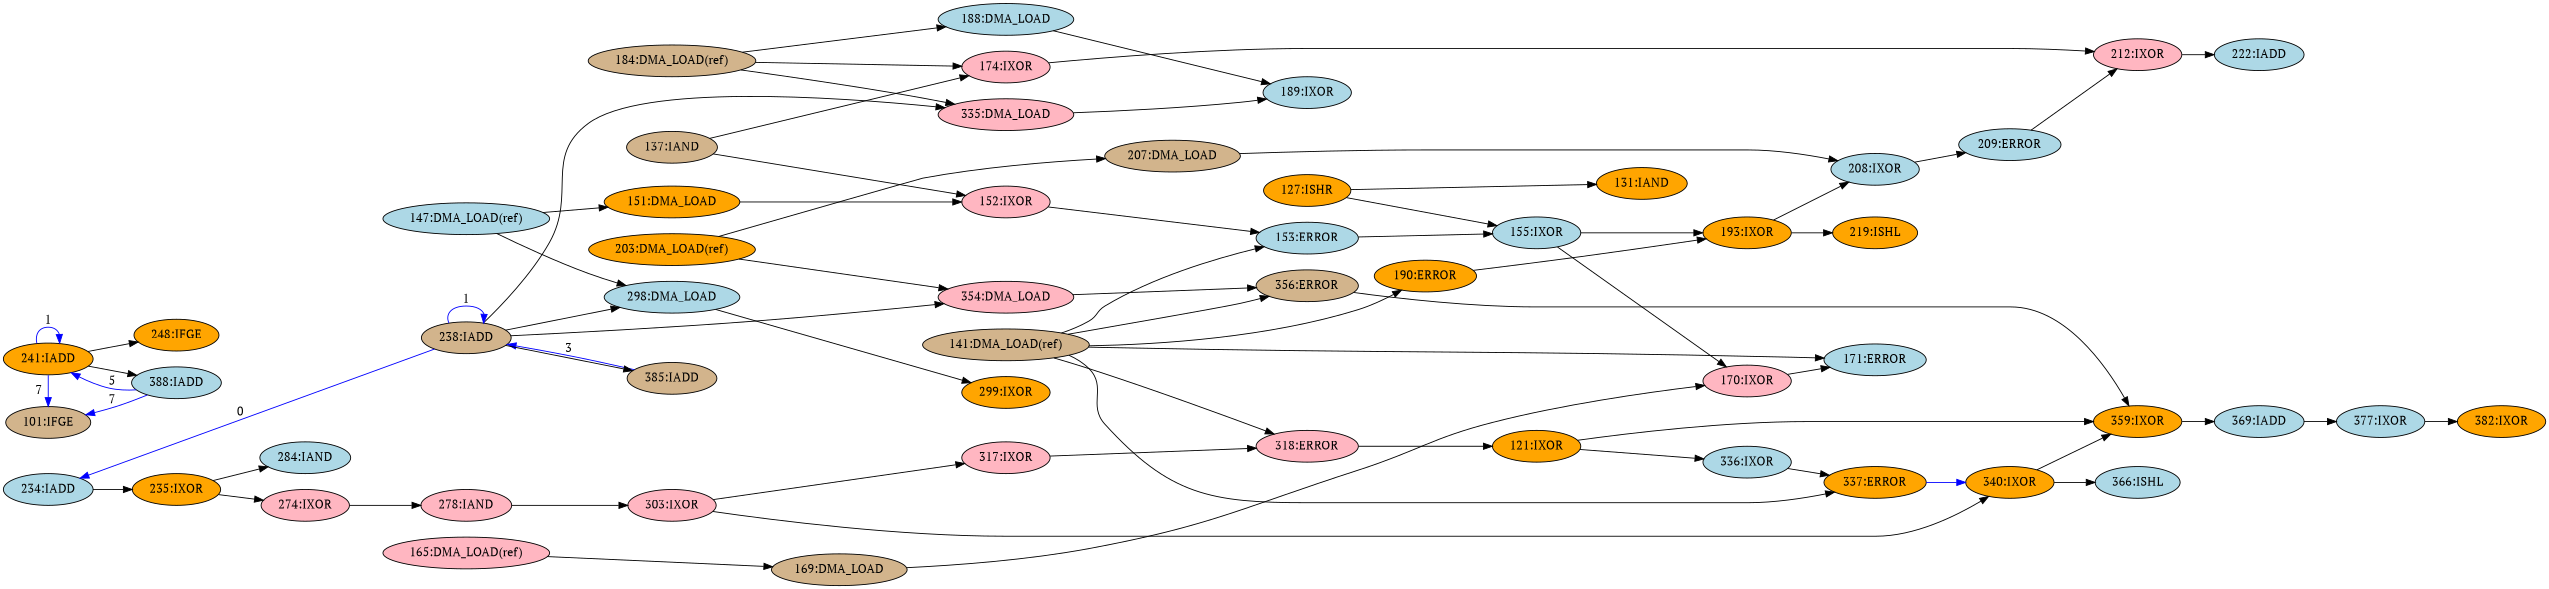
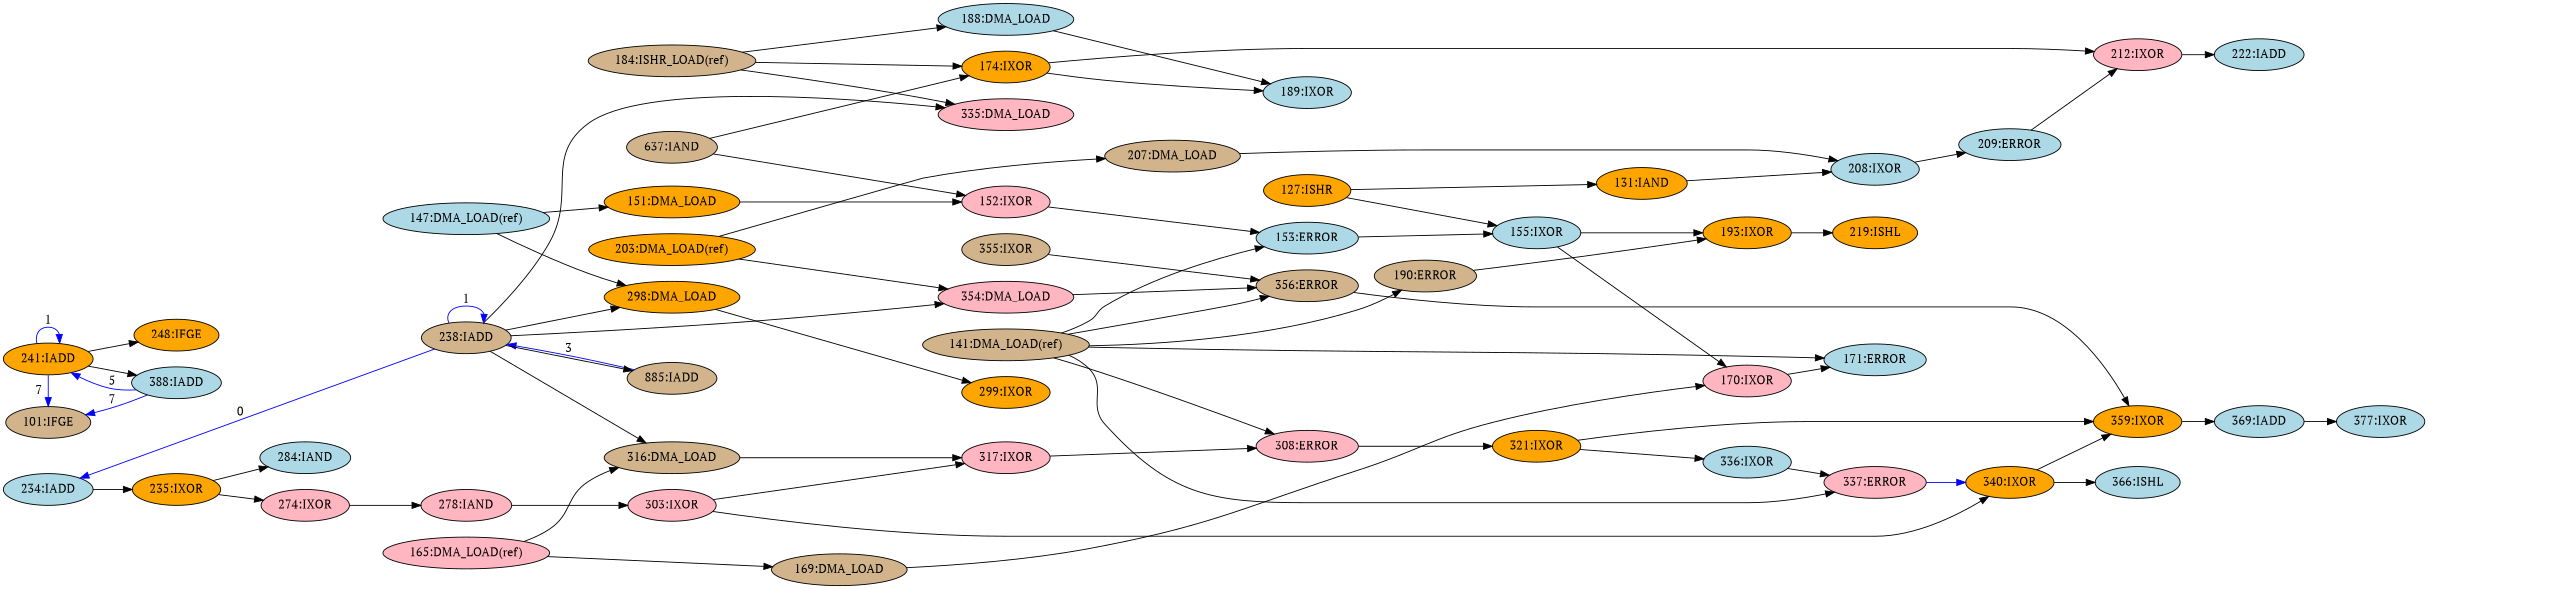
  digraph {
    fontname="PT Serif"
    rankdir=LR
    node [fillcolor=lightblue fontname="PT Serif" style=filled]
    edge [fontname="PT Serif"]
    n1 [label="209:ERROR"]
    n2 [fillcolor=lightpink label="212:IXOR"]
    n3 [label="222:IADD"]
    n4 [fillcolor=tan label="141:DMA_LOAD(ref)"]
-   n5 [fillcolor=orange label="337:ERROR"]
+   n5 [fillcolor=lightpink label="337:ERROR"]
    n6 [label="153:ERROR"]
    n7 [fillcolor=tan label="356:ERROR"]
-   n8 [fillcolor=lightpink label="318:ERROR"]
+   n8 [fillcolor=lightpink label="308:ERROR"]
    n9 [label="171:ERROR"]
-   n10 [fillcolor=orange label="190:ERROR"]
+   n10 [fillcolor=tan label="190:ERROR"]
    n11 [fillcolor=orange label="340:IXOR"]
    n12 [label="155:IXOR"]
    n13 [fillcolor=orange label="359:IXOR"]
-   n14 [fillcolor=orange label="121:IXOR"]
+   n14 [fillcolor=orange label="321:IXOR"]
    n15 [fillcolor=orange label="193:IXOR"]
    n16 [label="208:IXOR"]
    n17 [label="336:IXOR"]
    n18 [label="369:IADD"]
    n19 [fillcolor=lightpink label="335:DMA_LOAD"]
    n20 [fillcolor=tan label="207:DMA_LOAD"]
    n21 [fillcolor=orange label="203:DMA_LOAD(ref)"]
    n22 [fillcolor=lightpink label="354:DMA_LOAD"]
    n23 [label="284:IAND"]
    n24 [fillcolor=orange label="299:IXOR"]
    n25 [fillcolor=orange label="235:IXOR"]
    n26 [fillcolor=lightpink label="274:IXOR"]
    n27 [fillcolor=lightpink label="278:IAND"]
    n28 [label="366:ISHL"]
    n29 [fillcolor=lightpink label="303:IXOR"]
    n30 [fillcolor=lightpink label="317:IXOR"]
    n31 [label="377:IXOR"]
-   n32 [fillcolor=orange label="382:IXOR"]
    n33 [fillcolor=orange label="248:IFGE"]
    n34 [fillcolor=orange label="241:IADD"]
    n35 [label="388:IADD"]
    n36 [fillcolor=tan label="101:IFGE"]
    n37 [fillcolor=lightpink label="170:IXOR"]
    n38 [fillcolor=orange label="219:ISHL"]
    n39 [fillcolor=orange label="131:IAND"]
-   n40 [fillcolor=tan label="385:IADD"]
+   n40 [fillcolor=tan label="885:IADD"]
    n41 [fillcolor=tan label="238:IADD"]
    n42 [label="234:IADD"]
-   n44 [label="298:DMA_LOAD"]
+   n43 [fillcolor=tan label="316:DMA_LOAD"]
+   n44 [fillcolor=orange label="298:DMA_LOAD"]
+   n45 [fillcolor=tan label="355:IXOR"]
    n46 [fillcolor=tan label="169:DMA_LOAD"]
    n47 [fillcolor=lightpink label="165:DMA_LOAD(ref)"]
    n48 [fillcolor=lightpink label="152:IXOR"]
-   n49 [fillcolor=tan label="137:IAND"]
-   n50 [fillcolor=lightpink label="174:IXOR"]
+   n49 [fillcolor=tan label="637:IAND"]
+   n50 [fillcolor=orange label="174:IXOR"]
    n51 [label="189:IXOR"]
    n52 [fillcolor=orange label="151:DMA_LOAD"]
    n53 [label="188:DMA_LOAD"]
    n54 [label="147:DMA_LOAD(ref)"]
-   n55 [fillcolor=tan label="184:DMA_LOAD(ref)"]
+   n55 [fillcolor=tan label="184:ISHR_LOAD(ref)"]
    n56 [fillcolor=orange label="127:ISHR"]
    n1 -> n2
    n2 -> n3
    n4 -> n5
    n4 -> n6
    n4 -> n7
    n4 -> n8
    n4 -> n9
    n4 -> n10
    n5 -> n11 [color=blue]
    n6 -> n12
    n7 -> n13
    n8 -> n14
    n10 -> n15
    n11 -> n13
    n11 -> n28
    n12 -> n15
    n12 -> n37
    n13 -> n18
    n14 -> n13
    n14 -> n17
-   n15 -> n16
+   n39 -> n16
    n15 -> n38
    n16 -> n1
    n17 -> n5
    n18 -> n31
    n20 -> n16
    n21 -> n20
    n21 -> n22
    n22 -> n7
    n25 -> n23
    n25 -> n26
    n26 -> n27
    n27 -> n29
    n29 -> n11
    n29 -> n30
    n30 -> n8
-   n31 -> n32
    n34 -> n33
    n34 -> n34 [color=blue constraint=false label=1]
    n34 -> n35
    n34 -> n36 [color=blue constraint=false label=7]
    n35 -> n34 [color=blue constraint=false label=5]
    n35 -> n36 [color=blue constraint=false label=7]
    n37 -> n9
    n40 -> n41 [color=blue constraint=false label=3]
    n41 -> n19
    n41 -> n22
    n41 -> n40
    n41 -> n41 [color=blue constraint=false label=1]
    n41 -> n42 [color=blue constraint=false label=0]
+   n41 -> n43
    n41 -> n44
    n42 -> n25
+   n43 -> n30
    n44 -> n24
+   n45 -> n7
    n46 -> n37
+   n47 -> n43
    n47 -> n46
    n48 -> n6
    n49 -> n48
    n49 -> n50
    n50 -> n2
-   n19 -> n51
+   n50 -> n51
    n52 -> n48
    n53 -> n51
    n54 -> n44
    n54 -> n52
    n55 -> n19
    n55 -> n50
    n55 -> n53
    n56 -> n12
    n56 -> n39
  }
